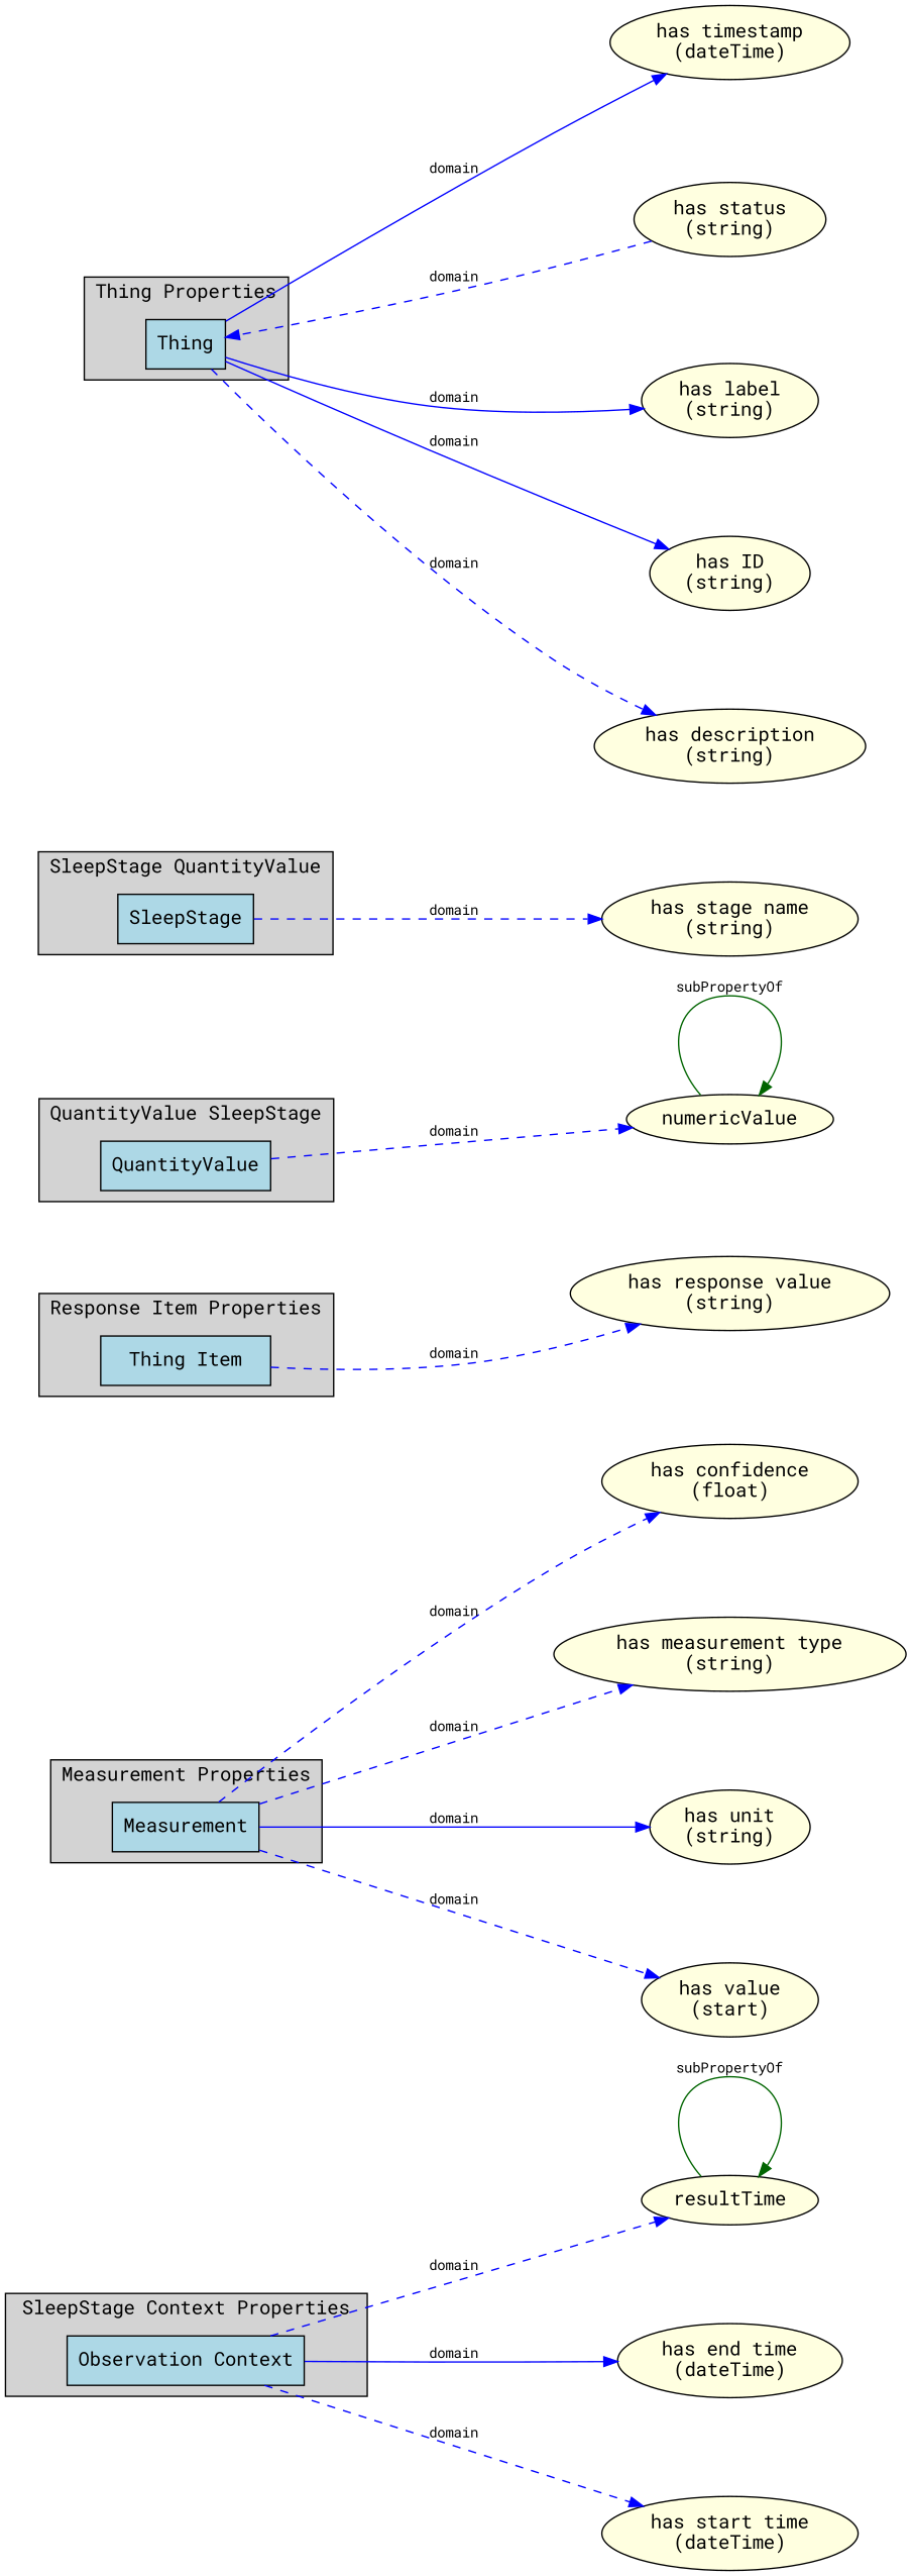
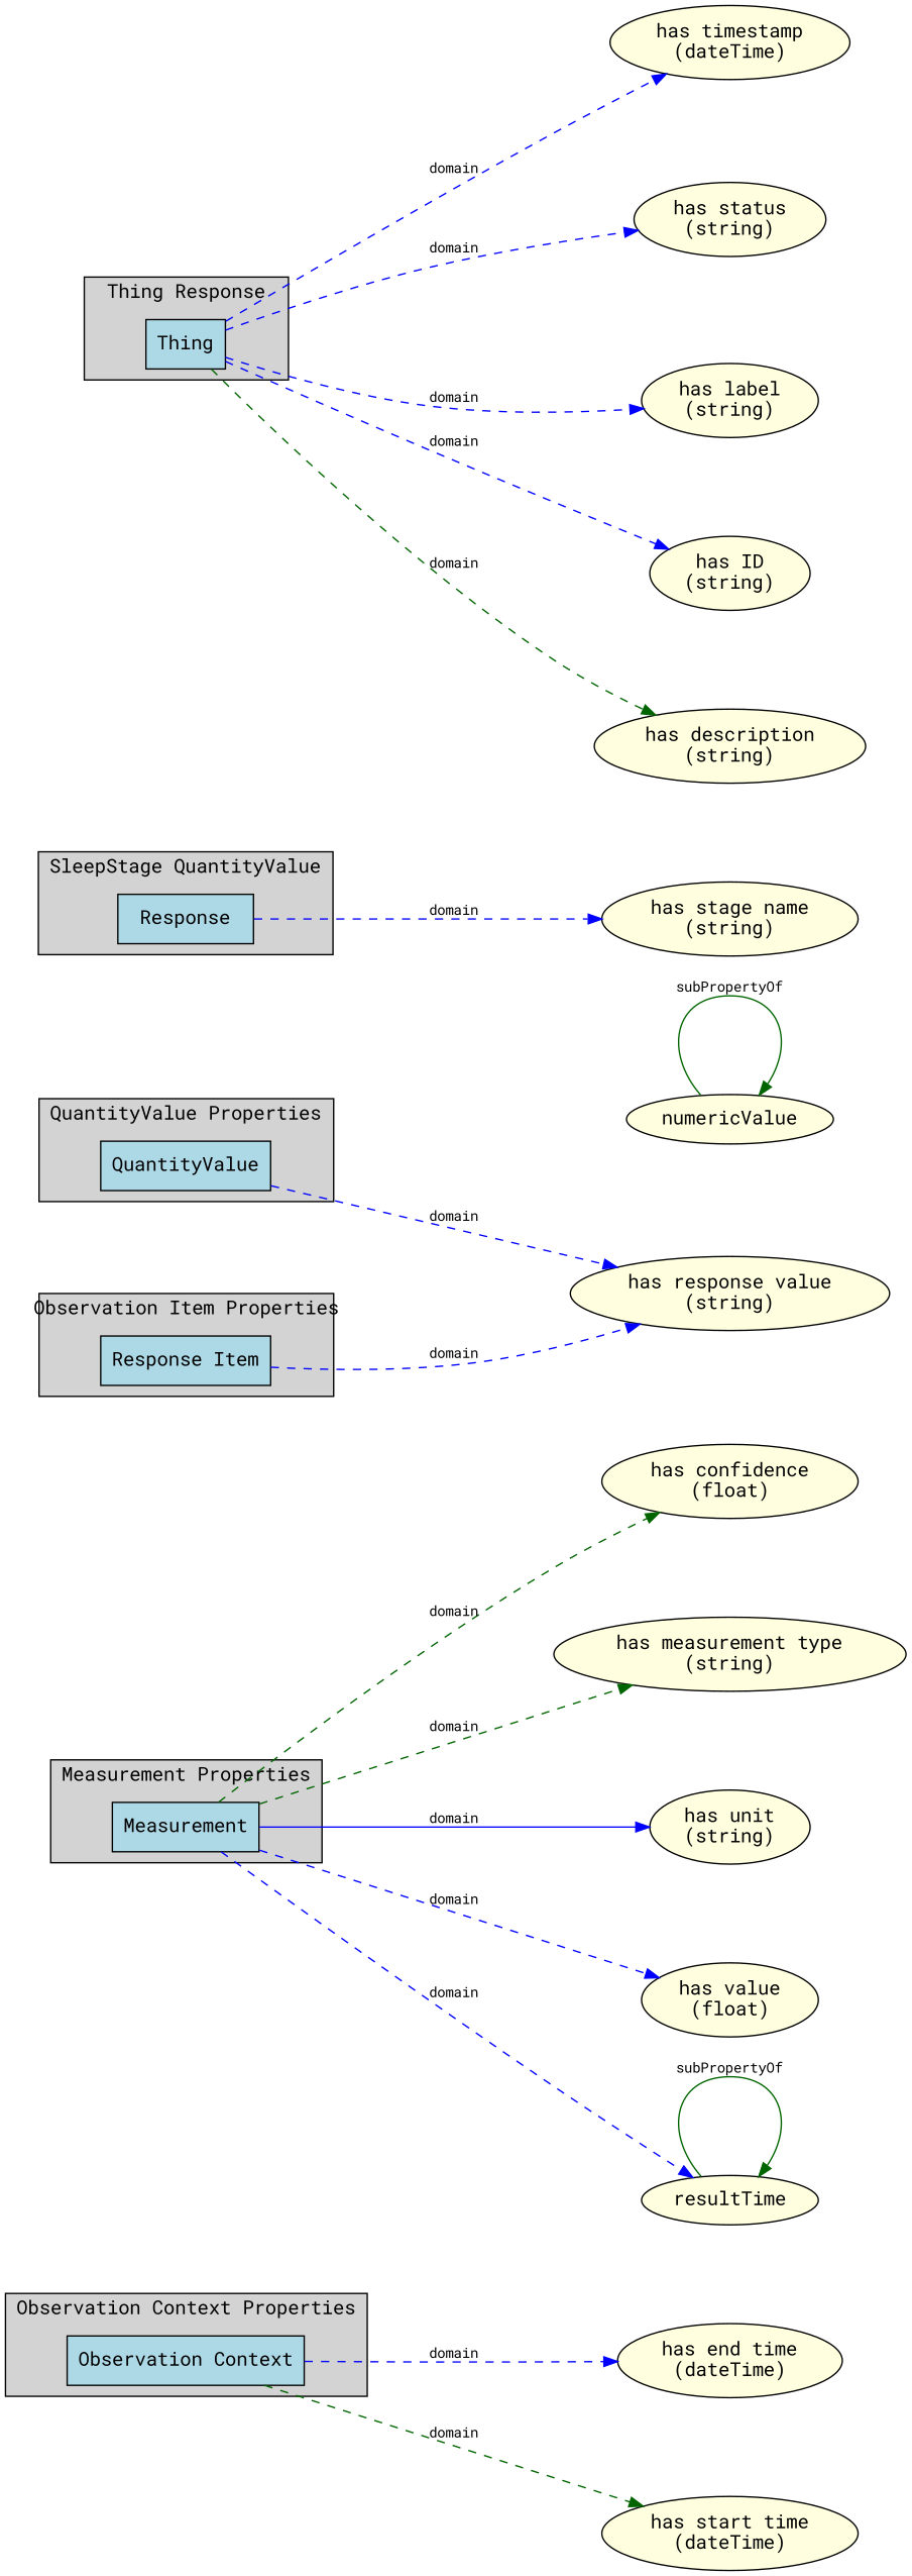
  digraph {
    concentrate=false
    fontname="Roboto Mono"
    nodesep=1.0
    rankdir=LR
    ranksep=1.5
    splines=true
    node [fillcolor=lightyellow fontname="Roboto Mono" shape=ellipse style=filled]
    edge [color=blue fontname="Roboto Mono" fontsize=10 style=dashed]
    n1 [fillcolor=lightblue label=Measurement shape=box]
    n2 [fillcolor=lightblue label="Observation Context" shape=box]
    n3 [fillcolor=lightblue label=QuantityValue shape=box]
-   n4 [fillcolor=lightblue label="Thing Item" shape=box]
-   n5 [fillcolor=lightblue label=SleepStage shape=box]
+   n4 [fillcolor=lightblue label="Response Item" shape=box]
+   n5 [fillcolor=lightblue label=Response shape=box]
    n6 [fillcolor=lightblue label=Thing shape=box]
    n7 [label="has unit\n(string)"]
-   n8 [label="has value\n(start)"]
+   n8 [label="has value\n(float)"]
    n9 [label=resultTime]
    n10 [label="has confidence\n(float)"]
    n11 [label="has measurement type\n(string)"]
    n12 [label="has end time\n(dateTime)"]
    n13 [label="has start time\n(dateTime)"]
    n14 [label=numericValue]
    n15 [label="has response value\n(string)"]
    n16 [label="has stage name\n(string)"]
    n17 [label="has timestamp\n(dateTime)"]
    n18 [label="has status\n(string)"]
    n19 [label="has label\n(string)"]
    n20 [label="has ID\n(string)"]
    n21 [label="has description\n(string)"]
    subgraph cluster_1 {
      fillcolor=lightgray
      label="Measurement Properties"
      style=filled
      n1
    }
    subgraph cluster_2 {
      fillcolor=lightgray
-     label="SleepStage Context Properties"
+     label="Observation Context Properties"
      style=filled
      n2
    }
    subgraph cluster_3 {
      fillcolor=lightgray
-     label="QuantityValue SleepStage"
+     label="QuantityValue Properties"
      style=filled
      n3
    }
    subgraph cluster_4 {
      fillcolor=lightgray
-     label="Response Item Properties"
+     label="Observation Item Properties"
      style=filled
      n4
    }
    subgraph cluster_5 {
      fillcolor=lightgray
      label="SleepStage QuantityValue"
      style=filled
      n5
    }
    subgraph cluster_6 {
      fillcolor=lightgray
-     label="Thing Properties"
+     label="Thing Response"
      style=filled
      n6
    }
    n1 -> n7 [label=domain style=solid]
    n1 -> n8 [label=domain]
-   n2 -> n9 [label=domain]
-   n1 -> n10 [label=domain]
-   n1 -> n11 [label=domain]
-   n2 -> n12 [label=domain style=solid]
-   n2 -> n13 [label=domain]
-   n3 -> n14 [label=domain]
+   n1 -> n9 [label=domain]
+   n1 -> n10 [color=darkgreen label=domain]
+   n1 -> n11 [color=darkgreen label=domain]
+   n2 -> n12 [label=domain]
+   n2 -> n13 [color=darkgreen label=domain]
+   n3 -> n15 [label=domain]
    n4 -> n15 [label=domain]
    n5 -> n16 [label=domain]
-   n6 -> n17 [label=domain style=solid]
-   n18 -> n6 [label=domain]
-   n6 -> n19 [label=domain style=solid]
-   n6 -> n20 [label=domain style=solid]
-   n6 -> n21 [label=domain]
+   n6 -> n17 [label=domain]
+   n6 -> n18 [label=domain]
+   n6 -> n19 [label=domain]
+   n6 -> n20 [label=domain]
+   n6 -> n21 [color=darkgreen label=domain]
    n9 -> n9 [color=darkgreen label=subPropertyOf style=""]
    n14 -> n14 [color=darkgreen label=subPropertyOf style=""]
  }
